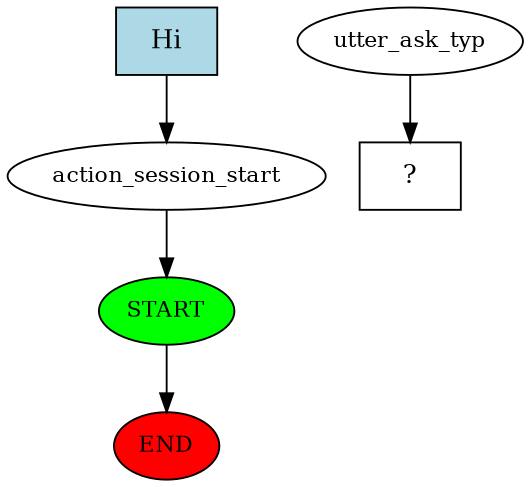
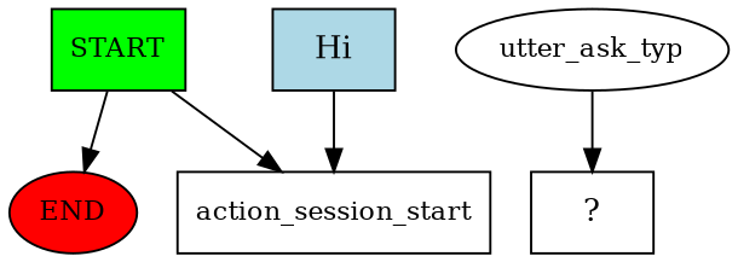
  digraph {
    node [fontsize=12]
-   n1 [fillcolor=green label=START style=filled]
+   n1 [fillcolor=green label=START style=filled shape=box]
    n2 [fillcolor=red label=END style=filled]
-   n3 [label=action_session_start]
+   n3 [label=action_session_start shape=box]
    n4 [fillcolor=lightblue label=Hi shape=rect style=filled fontsize=""]
    n5 [label=utter_ask_typ]
    n6 [label="  ?  " shape=rect fontsize=""]
    n1 -> n2
-   n3 -> n1
+   n1 -> n3
    n4 -> n3
    n5 -> n6
  }
